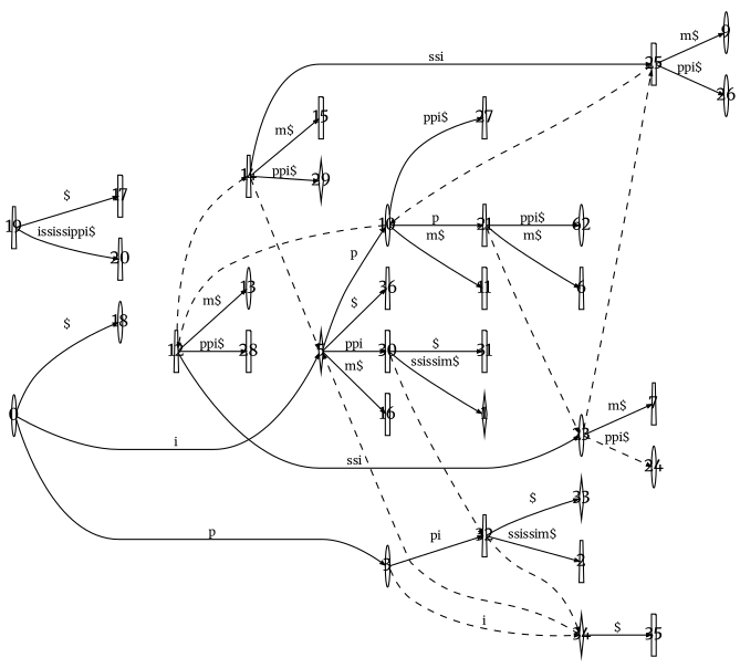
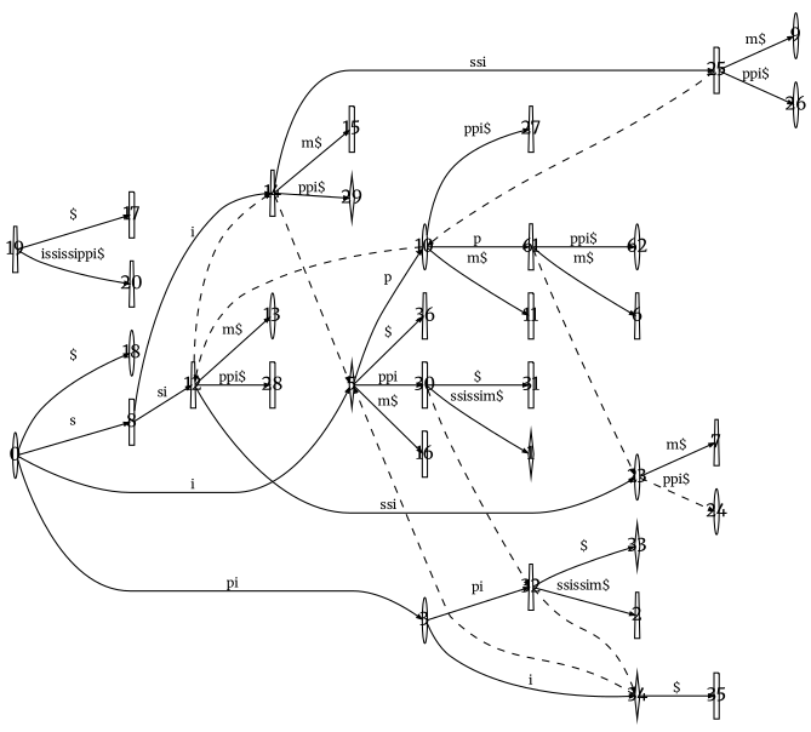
  digraph {
    fontname=Merriweather
    rankdir=LR
    node [fillcolor=white fixedsize=true fontname=Merriweather shape=trapezium style=filled]
    edge [arrowsize=0.4 fontname=Merriweather fontsize=10 weight=3]
    0 [shape=ellipse width=0.05]
    18 [shape=ellipse width=0.05]
+   8 [shape=note width=0.05]
    3 [shape=ellipse width=0.05]
    5 [shape=diamond width=0.05]
    19 [width=0.05]
    17 [shape=note width=0.05]
    20 [width=0.05]
    12 [width=0.05]
    14 [width=0.05]
    32 [width=0.05]
    34 [shape=diamond width=0.05]
    36 [width=0.05]
    16 [shape=note width=0.05]
    30 [shape=note width=0.05]
    10 [shape=ellipse width=0.05]
    28 [shape=note width=0.05]
    23 [shape=ellipse width=0.05]
    13 [shape=ellipse width=0.05]
    29 [shape=diamond width=0.05]
    25 [shape=note width=0.05]
    15 [shape=note width=0.05]
    2 [width=0.05]
    33 [shape=diamond width=0.05]
    35 [shape=note width=0.05]
    1 [shape=diamond width=0.05]
    31 [shape=note width=0.05]
    27 [width=0.05]
-   21 [width=0.05]
+   21 [width=0.05 label=61]
    11 [shape=note width=0.05]
    7 [width=0.05]
    24 [shape=ellipse width=0.05]
    9 [shape=ellipse width=0.05]
    26 [shape=ellipse width=0.05]
    6 [width=0.05]
    n36 [label=62 shape=ellipse width=0.05]
    0 -> 18 [label="$"]
-   0 -> 3 [label=p]
+   0 -> 8 [label=s]
+   0 -> 3 [label=pi]
    0 -> 5 [label=i]
+   8 -> 12 [label=si]
+   8 -> 14 [label=i]
    3 -> 32 [label=pi]
-   3 -> 34 [label=i style=dashed]
+   3 -> 34 [label=i]
    5 -> 36 [label="$"]
    5 -> 16 [label="m$"]
    5 -> 30 [label=ppi]
    5 -> 10 [label=p]
    19 -> 17 [label="$"]
    19 -> 20 [label="ississippi$"]
    12 -> 14 [style=dashed weight=1]
    12 -> 28 [label="ppi$"]
    12 -> 23 [label=ssi]
    12 -> 13 [label="m$"]
    14 -> 5 [style=dashed weight=1]
    14 -> 29 [label="ppi$"]
    14 -> 25 [label=ssi]
    14 -> 15 [label="m$"]
    32 -> 34 [style=dashed weight=1]
    32 -> 2 [label="ssissim$"]
    32 -> 33 [label="$"]
    34 -> 5 [style=dashed weight=1]
    34 -> 35 [label="$"]
    30 -> 32 [style=dashed weight=1]
    30 -> 1 [label="ssissim$"]
    30 -> 31 [label="$"]
    10 -> 12 [style=dashed weight=1]
    10 -> 27 [label="ppi$"]
    10 -> 21 [label=p]
    10 -> 11 [label="m$"]
-   23 -> 25 [style=dashed weight=1]
    23 -> 7 [label="m$"]
    23 -> 24 [label="ppi$" style=dashed]
    25 -> 10 [style=dashed weight=1]
    25 -> 9 [label="m$"]
    25 -> 26 [label="ppi$"]
    21 -> 23 [style=dashed weight=1]
    21 -> 6 [label="m$"]
    21 -> n36 [label="ppi$"]
  }
